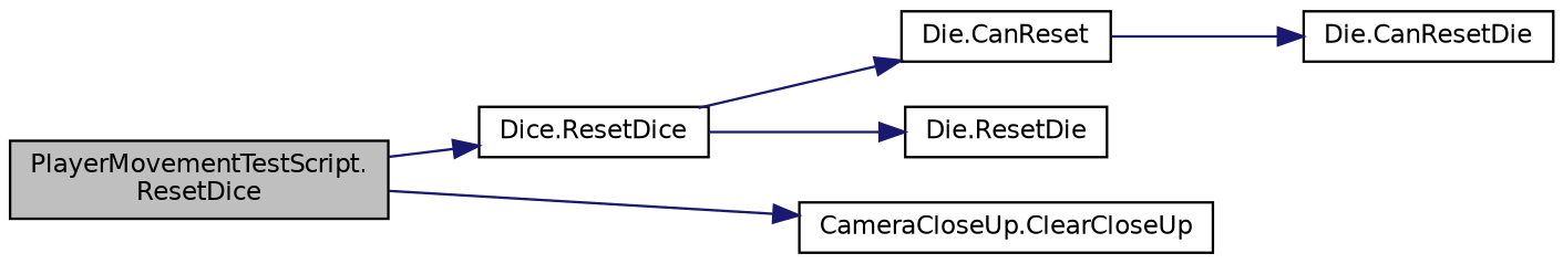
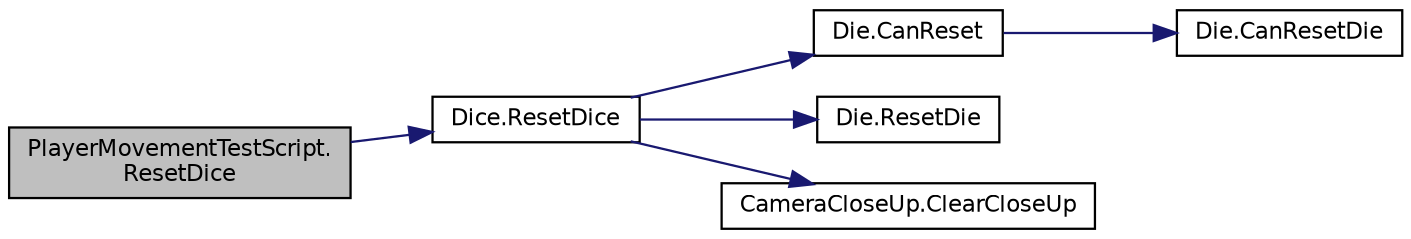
  digraph {
    rankdir=LR
    node [color=black fillcolor=white fontname=Helvetica fontsize=10 shape=record style=filled]
    edge [color=midnightblue fontname=Helvetica fontsize=10 labelfontname=Helvetica labelfontsize=10 style=solid]
    n1 [fillcolor=grey75 fontcolor=black height=0.2 label="PlayerMovementTestScript.\lResetDice" width=0.4]
    n2 [height=0.2 label="Dice.ResetDice" width=0.4]
    n3 [height=0.2 label="Die.CanReset" width=0.4]
    n4 [height=0.2 label="CameraCloseUp.ClearCloseUp" width=0.4]
    n5 [height=0.2 label="Die.ResetDie" width=0.4]
    n6 [height=0.2 label="Die.CanResetDie" width=0.4]
    n1 -> n2
    n2 -> n3
-   n1 -> n4
+   n2 -> n4
    n2 -> n5
    n3 -> n6
  }
